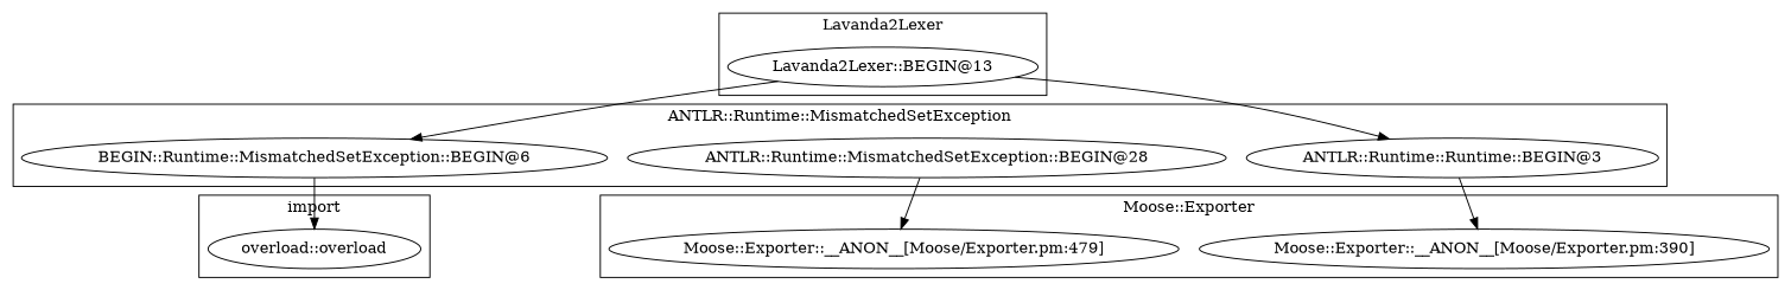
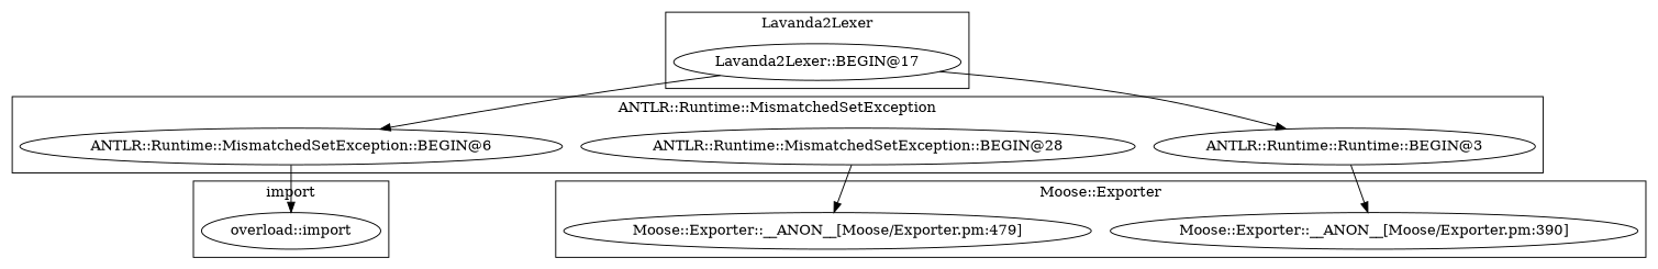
  digraph {
-   "ANTLR::Runtime::MismatchedSetException::BEGIN@6" [label="BEGIN::Runtime::MismatchedSetException::BEGIN@6"]
+   "ANTLR::Runtime::MismatchedSetException::BEGIN@6"
    "ANTLR::Runtime::MismatchedSetException::BEGIN@28"
    n3 [label="ANTLR::Runtime::Runtime::BEGIN@3"]
    "Moose::Exporter::__ANON__[Moose/Exporter.pm:479]"
    "Moose::Exporter::__ANON__[Moose/Exporter.pm:390]"
-   "overload::import" [label="overload::overload"]
-   "Lavanda2Lexer::BEGIN@17" [label="Lavanda2Lexer::BEGIN@13"]
+   "overload::import"
+   "Lavanda2Lexer::BEGIN@17"
    subgraph cluster_1 {
      label="ANTLR::Runtime::MismatchedSetException"
      "ANTLR::Runtime::MismatchedSetException::BEGIN@6"
      "ANTLR::Runtime::MismatchedSetException::BEGIN@28"
      n3
    }
    subgraph cluster_2 {
      label="Moose::Exporter"
      "Moose::Exporter::__ANON__[Moose/Exporter.pm:479]"
      "Moose::Exporter::__ANON__[Moose/Exporter.pm:390]"
    }
    subgraph cluster_3 {
      label=import
      "overload::import"
    }
    subgraph cluster_4 {
      label=Lavanda2Lexer
      "Lavanda2Lexer::BEGIN@17"
    }
    "ANTLR::Runtime::MismatchedSetException::BEGIN@6" -> "overload::import"
    "ANTLR::Runtime::MismatchedSetException::BEGIN@28" -> "Moose::Exporter::__ANON__[Moose/Exporter.pm:479]"
    n3 -> "Moose::Exporter::__ANON__[Moose/Exporter.pm:390]"
    "Lavanda2Lexer::BEGIN@17" -> "ANTLR::Runtime::MismatchedSetException::BEGIN@6"
    "Lavanda2Lexer::BEGIN@17" -> n3
  }
